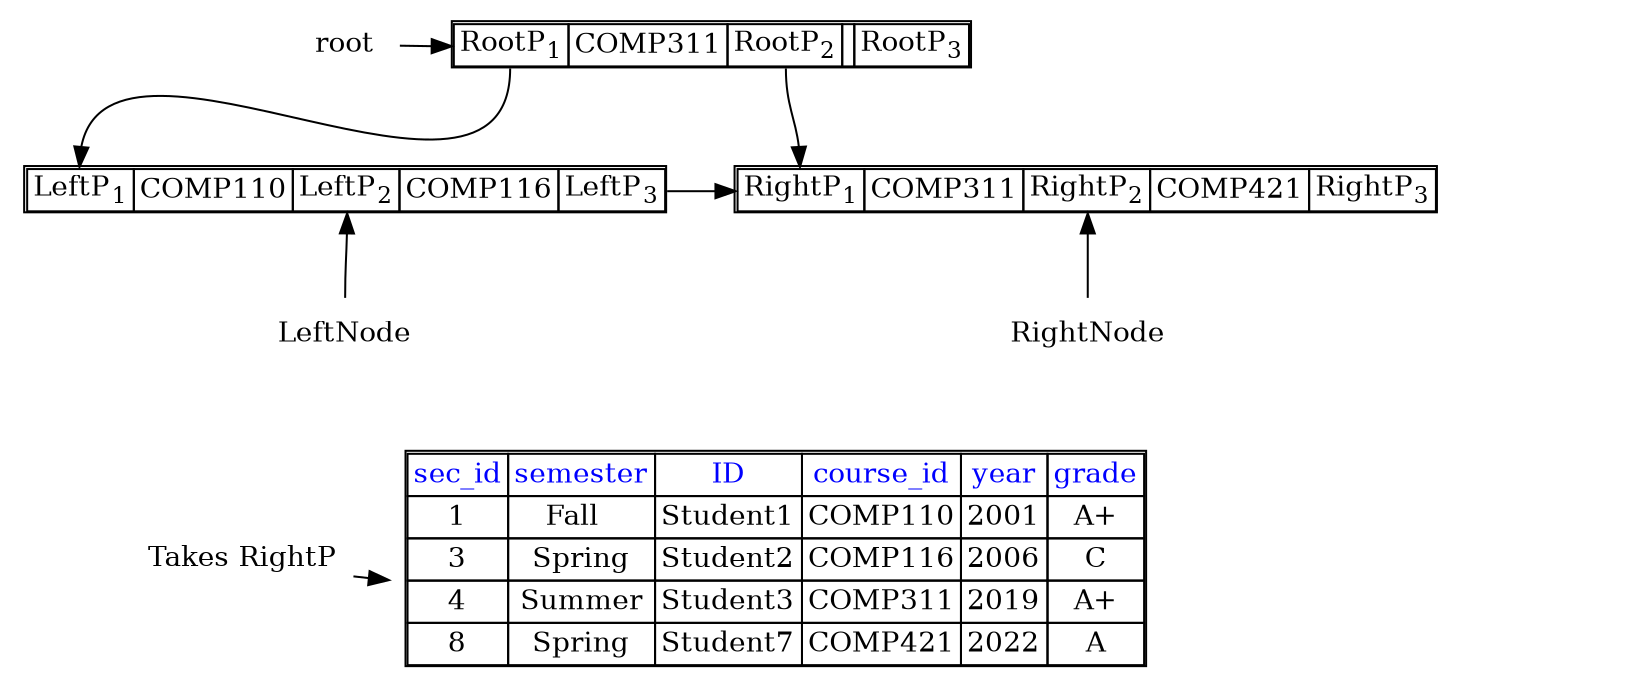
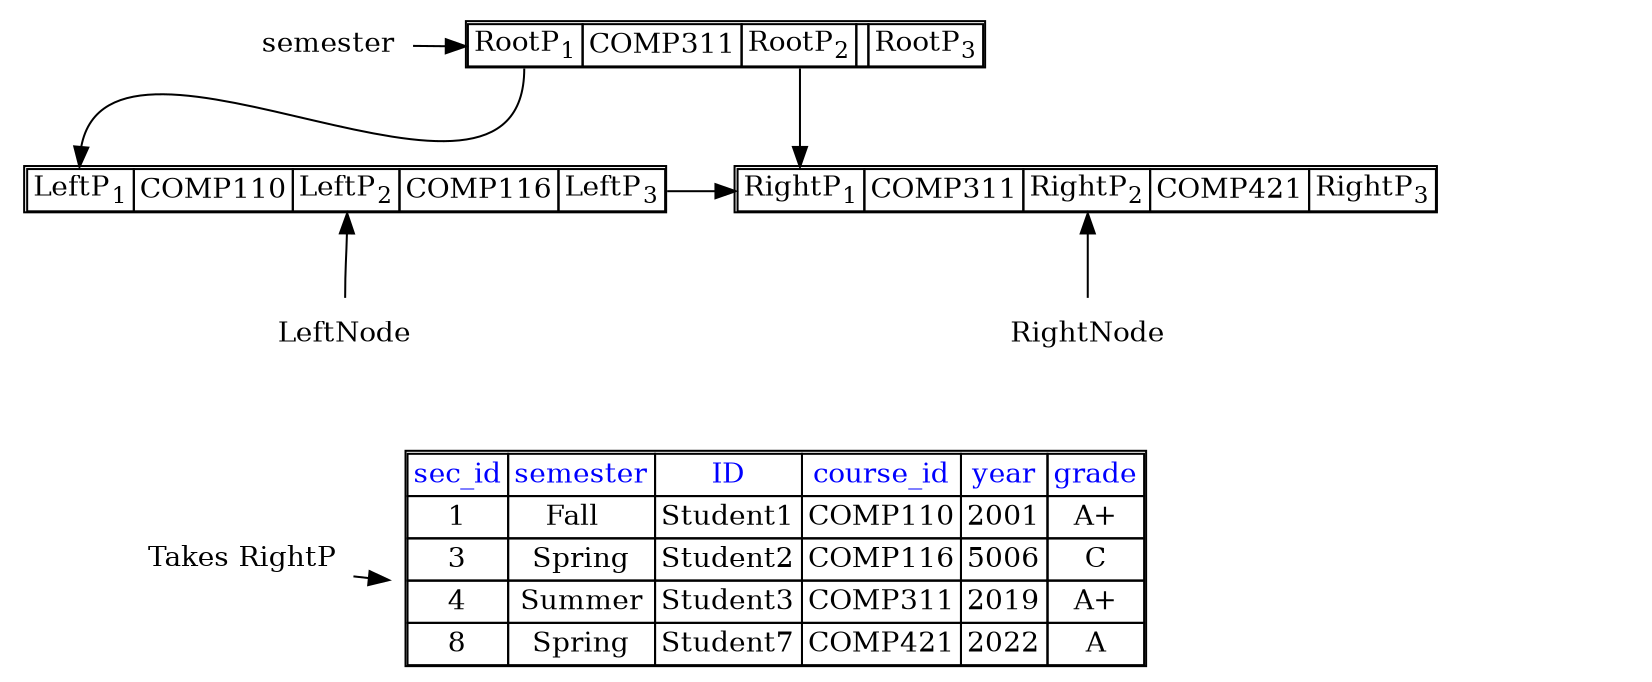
  digraph {
    splines=true
    node [shape=none]
    n1 [label=<<table border="1" cellborder="1" cellspacing="0">                     <tr>                         <td port="ptr1">RootP<sub>1</sub></td>                         <td port="key1">COMP311</td>                         <td port="ptr2">RootP<sub>2</sub></td>                         <td port="key2"></td>                         <td port="ptr3">RootP<sub>3</sub></td>                     </tr>                 </table>>]
-   n2 [label=root]
+   n2 [label=semester]
    level1 [share=point style=invis shape=""]
    n4 [label=<<table border="1" cellborder="1" cellspacing="0">                     <tr>                         <td port="ptr1">LeftP<sub>1</sub></td>                         <td port="key1">COMP110</td>                         <td port="ptr2">LeftP<sub>2</sub></td>                         <td port="key2">COMP116</td>                         <td port="ptr3">LeftP<sub>3</sub></td>                     </tr>                 </table>>]
    n5 [label=<<table border="1" cellborder="1" cellspacing="0">                     <tr>                         <td port="ptr1">RightP<sub>1</sub></td>                         <td port="key1">COMP311</td>                         <td port="ptr2">RightP<sub>2</sub></td>                         <td port="key2">COMP421</td>                         <td port="ptr3">RightP<sub>3</sub></td>                     </tr>                 </table>>]
    level2 [share=point style=invis shape=""]
    n7 [label=LeftNode]
    n8 [label=RightNode]
    level3 [share=point style=invis shape=""]
-   n10 [label=<<table border="1" cellborder="1" cellspacing="0">                  <tr><td><font color="blue">sec_id</font></td>                      <td><font color="blue">semester</font></td>                      <td><font color="blue">ID</font></td>                      <td><font color="blue">course_id</font></td>                      <td><font color="blue">year</font></td>                      <td><font color="blue">grade</font></td>                      </tr>                  <tr><td>1</td><td>Fall  </td><td>Student1</td><td>COMP110</td><td>2001</td><td>A+</td></tr>                  <tr><td>3</td><td>Spring</td><td>Student2</td><td>COMP116</td><td>2006</td><td>C</td></tr>                  <tr><td>4</td><td>Summer</td><td>Student3</td><td>COMP311</td><td>2019</td><td port="4">A+</td></tr>                  <tr><td>8</td><td>Spring</td><td>Student7</td><td>COMP421</td><td>2022</td><td>A</td></tr>                 </table>>]
+   n10 [label=<<table border="1" cellborder="1" cellspacing="0">                  <tr><td><font color="blue">sec_id</font></td>                      <td><font color="blue">semester</font></td>                      <td><font color="blue">ID</font></td>                      <td><font color="blue">course_id</font></td>                      <td><font color="blue">year</font></td>                      <td><font color="blue">grade</font></td>                      </tr>                  <tr><td>1</td><td>Fall  </td><td>Student1</td><td>COMP110</td><td>2001</td><td>A+</td></tr>                  <tr><td>3</td><td>Spring</td><td>Student2</td><td>COMP116</td><td>5006</td><td>C</td></tr>                  <tr><td>4</td><td>Summer</td><td>Student3</td><td>COMP311</td><td>2019</td><td port="4">A+</td></tr>                  <tr><td>8</td><td>Spring</td><td>Student7</td><td>COMP421</td><td>2022</td><td>A</td></tr>                 </table>>]
    n11 [label="Takes RightP"]
    level4 [share=point style=invis shape=""]
    subgraph sub_1 {
      rank=source
      n1
      n2
      level1
    }
    subgraph sub_2 {
      rank=same
      n4
      n5
      level2
    }
    subgraph sub_3 {
      rank=same
      n7
      n8
      level3
    }
    subgraph sub_4 {
      rank=same
      n10
      n11
      level4
    }
    n1 -> n4 [headport="ptr1:n" tailport="ptr1:s"]
    n1 -> n5 [headport="ptr1:n" tailport="ptr2:s"]
    n2 -> n1 [headport=ptr1]
    n2 -> n4 [style=invis]
    n4 -> n5 [headport="ptr1:w" tailport="ptr3:e"]
    n4 -> n7 [style=invis]
    n4 -> n11 [style=invis tailport=ptr1]
    n7 -> n4 [headport=ptr2 style=invis]
    n7 -> n4 [headport="ptr2:s" tailport=n]
    n7 -> n11 [style=invis]
    n8 -> n5 [headport=ptr2 style=invis]
    n8 -> n5 [headport="ptr2:s" tailport=n]
    n11 -> n10
    n11 -> n10 [style=invis]
  }
